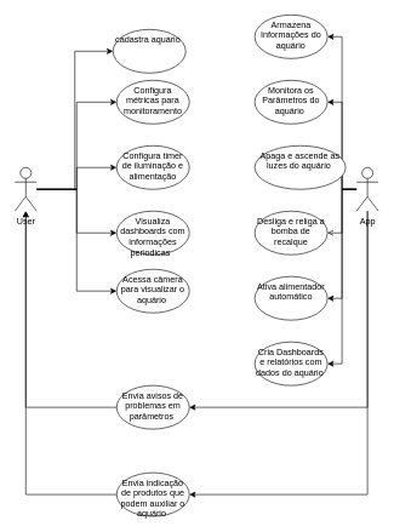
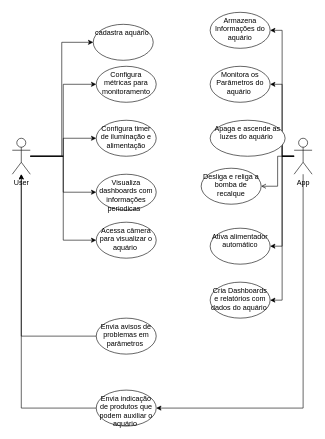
  <mxCell id="0" />
  <mxCell id="1" parent="0" />
  <mxCell id="2" style="edgeStyle=orthogonalEdgeStyle;rounded=0;orthogonalLoop=1;jettySize=auto;html=1;entryX=0;entryY=0.5;entryDx=0;entryDy=0;" edge="1" parent="1" source="7" target="8"><mxGeometry relative="1" as="geometry" /></mxCell>
  <mxCell id="3" style="edgeStyle=orthogonalEdgeStyle;rounded=0;orthogonalLoop=1;jettySize=auto;html=1;entryX=0;entryY=0.5;entryDx=0;entryDy=0;" edge="1" parent="1" source="7" target="9"><mxGeometry relative="1" as="geometry" /></mxCell>
  <mxCell id="4" style="edgeStyle=orthogonalEdgeStyle;rounded=0;orthogonalLoop=1;jettySize=auto;html=1;entryX=0;entryY=0.5;entryDx=0;entryDy=0;" edge="1" parent="1" source="7" target="10"><mxGeometry relative="1" as="geometry" /></mxCell>
  <mxCell id="5" style="edgeStyle=orthogonalEdgeStyle;rounded=0;orthogonalLoop=1;jettySize=auto;html=1;entryX=0;entryY=0.5;entryDx=0;entryDy=0;" edge="1" parent="1" source="7" target="11"><mxGeometry relative="1" as="geometry" /></mxCell>
  <mxCell id="6" style="edgeStyle=orthogonalEdgeStyle;rounded=0;orthogonalLoop=1;jettySize=auto;html=1;entryX=0;entryY=0.5;entryDx=0;entryDy=0;" edge="1" parent="1" source="7" target="31"><mxGeometry relative="1" as="geometry" /></mxCell>
  <mxCell id="7" value="User" style="shape=umlActor;verticalLabelPosition=bottom;verticalAlign=top;html=1;outlineConnect=0;" vertex="1" parent="1"><mxGeometry x="20" y="230" width="30" height="60" as="geometry" /></mxCell>
  <mxCell id="8" value="cadastra aquário&amp;nbsp;" style="ellipse;whiteSpace=wrap;html=1;verticalAlign=top;" vertex="1" parent="1"><mxGeometry x="155" y="40" width="100" height="60" as="geometry" /></mxCell>
  <mxCell id="9" value="Configura métricas para monitoramento" style="ellipse;whiteSpace=wrap;html=1;verticalAlign=top;" vertex="1" parent="1"><mxGeometry x="160" y="110" width="100" height="60" as="geometry" /></mxCell>
  <mxCell id="10" value="Configura timer de iluminação e alimentação" style="ellipse;whiteSpace=wrap;html=1;verticalAlign=top;" vertex="1" parent="1"><mxGeometry x="160" y="200" width="100" height="60" as="geometry" /></mxCell>
  <mxCell id="11" value="Visualiza dashboards com informações periodicas&amp;nbsp;&amp;nbsp;" style="ellipse;whiteSpace=wrap;html=1;verticalAlign=top;" vertex="1" parent="1"><mxGeometry x="160" y="290" width="100" height="60" as="geometry" /></mxCell>
  <mxCell id="12" style="edgeStyle=orthogonalEdgeStyle;rounded=0;orthogonalLoop=1;jettySize=auto;html=1;" edge="1" parent="1" source="13" target="7"><mxGeometry relative="1" as="geometry" /></mxCell>
  <mxCell id="13" value="Envia avisos de problemas em parâmetros&amp;nbsp;" style="ellipse;whiteSpace=wrap;html=1;verticalAlign=top;" vertex="1" parent="1"><mxGeometry x="160" y="530" width="100" height="60" as="geometry" /></mxCell>
  <mxCell id="14" style="edgeStyle=orthogonalEdgeStyle;rounded=0;orthogonalLoop=1;jettySize=auto;html=1;" edge="1" parent="1" source="15" target="7"><mxGeometry relative="1" as="geometry" /></mxCell>
  <mxCell id="15" value="Envia indicação de produtos que podem auxiliar o aquário&amp;nbsp;" style="ellipse;whiteSpace=wrap;html=1;verticalAlign=top;" vertex="1" parent="1"><mxGeometry x="160" y="650" width="100" height="60" as="geometry" /></mxCell>
- <mxCell id="16" style="edgeStyle=orthogonalEdgeStyle;rounded=0;orthogonalLoop=1;jettySize=auto;html=1;entryX=1;entryY=0.5;entryDx=0;entryDy=0;" edge="1" parent="1" source="24" target="13"><mxGeometry relative="1" as="geometry"><mxPoint x="260" y="500" as="targetPoint" /><Array as="points"><mxPoint x="505" y="560" /></Array></mxGeometry></mxCell>
  <mxCell id="17" style="edgeStyle=orthogonalEdgeStyle;rounded=0;orthogonalLoop=1;jettySize=auto;html=1;entryX=1;entryY=0.5;entryDx=0;entryDy=0;" edge="1" parent="1" source="24" target="15"><mxGeometry relative="1" as="geometry"><Array as="points"><mxPoint x="505" y="680" /></Array></mxGeometry></mxCell>
  <mxCell id="18" style="edgeStyle=orthogonalEdgeStyle;rounded=0;orthogonalLoop=1;jettySize=auto;html=1;entryX=1;entryY=0.5;entryDx=0;entryDy=0;" edge="1" parent="1" source="24" target="25"><mxGeometry relative="1" as="geometry" /></mxCell>
  <mxCell id="19" style="edgeStyle=orthogonalEdgeStyle;rounded=0;orthogonalLoop=1;jettySize=auto;html=1;entryX=1;entryY=0.5;entryDx=0;entryDy=0;" edge="1" parent="1" source="24" target="26"><mxGeometry relative="1" as="geometry" /></mxCell>
  <mxCell id="20" style="edgeStyle=orthogonalEdgeStyle;rounded=0;orthogonalLoop=1;jettySize=auto;html=1;entryX=1;entryY=0.5;entryDx=0;entryDy=0;" edge="1" parent="1" source="24" target="27"><mxGeometry relative="1" as="geometry" /></mxCell>
  <mxCell id="21" style="edgeStyle=orthogonalEdgeStyle;rounded=0;orthogonalLoop=1;jettySize=auto;html=1;entryX=1;entryY=0.5;entryDx=0;entryDy=0;endArrow=open;" edge="1" parent="1" source="24" target="28"><mxGeometry relative="1" as="geometry" /></mxCell>
  <mxCell id="22" style="edgeStyle=orthogonalEdgeStyle;rounded=0;orthogonalLoop=1;jettySize=auto;html=1;entryX=1;entryY=0.5;entryDx=0;entryDy=0;" edge="1" parent="1" source="24" target="29"><mxGeometry relative="1" as="geometry" /></mxCell>
  <mxCell id="23" style="edgeStyle=orthogonalEdgeStyle;rounded=0;orthogonalLoop=1;jettySize=auto;html=1;entryX=1;entryY=0.5;entryDx=0;entryDy=0;" edge="1" parent="1" source="24" target="30"><mxGeometry relative="1" as="geometry" /></mxCell>
  <mxCell id="24" value="App" style="shape=umlActor;verticalLabelPosition=bottom;verticalAlign=top;html=1;outlineConnect=0;" vertex="1" parent="1"><mxGeometry x="490" y="230" width="30" height="60" as="geometry" /></mxCell>
  <mxCell id="25" value="Armazena Informações do aquário" style="ellipse;whiteSpace=wrap;html=1;verticalAlign=top;" vertex="1" parent="1"><mxGeometry x="350" y="20" width="100" height="60" as="geometry" /></mxCell>
  <mxCell id="26" value="Monitora os Parâmetros do aquário&amp;nbsp;" style="ellipse;whiteSpace=wrap;html=1;verticalAlign=top;" vertex="1" parent="1"><mxGeometry x="350" y="110" width="100" height="60" as="geometry" /></mxCell>
  <mxCell id="27" value="Apaga e ascende as luzes do aquário&amp;nbsp;" style="ellipse;whiteSpace=wrap;html=1;verticalAlign=top;" vertex="1" parent="1"><mxGeometry x="350" y="200" width="125" height="60" as="geometry" /></mxCell>
- <mxCell id="28" value="Desliga e religa a bomba de recalque" style="ellipse;whiteSpace=wrap;html=1;verticalAlign=top;" vertex="1" parent="1"><mxGeometry x="350" y="290" width="100" height="60" as="geometry" /></mxCell>
+ <mxCell id="28" value="Desliga e religa a bomba de recalque" style="ellipse;whiteSpace=wrap;html=1;verticalAlign=top;" vertex="1" parent="1"><mxGeometry x="335" y="280" width="100" height="60" as="geometry" /></mxCell>
  <mxCell id="29" value="Ativa alimentador automático" style="ellipse;whiteSpace=wrap;html=1;verticalAlign=top;" vertex="1" parent="1"><mxGeometry x="350" y="380" width="100" height="60" as="geometry" /></mxCell>
  <mxCell id="30" value="Cria Dashboards e relatórios com dados do aquário&amp;nbsp;" style="ellipse;whiteSpace=wrap;html=1;verticalAlign=top;" vertex="1" parent="1"><mxGeometry x="350" y="470" width="100" height="60" as="geometry" /></mxCell>
  <mxCell id="31" value="Acessa câmera para visualizar o aquário&amp;nbsp;" style="ellipse;whiteSpace=wrap;html=1;verticalAlign=top;" vertex="1" parent="1"><mxGeometry x="160" y="370" width="100" height="60" as="geometry" /></mxCell>
